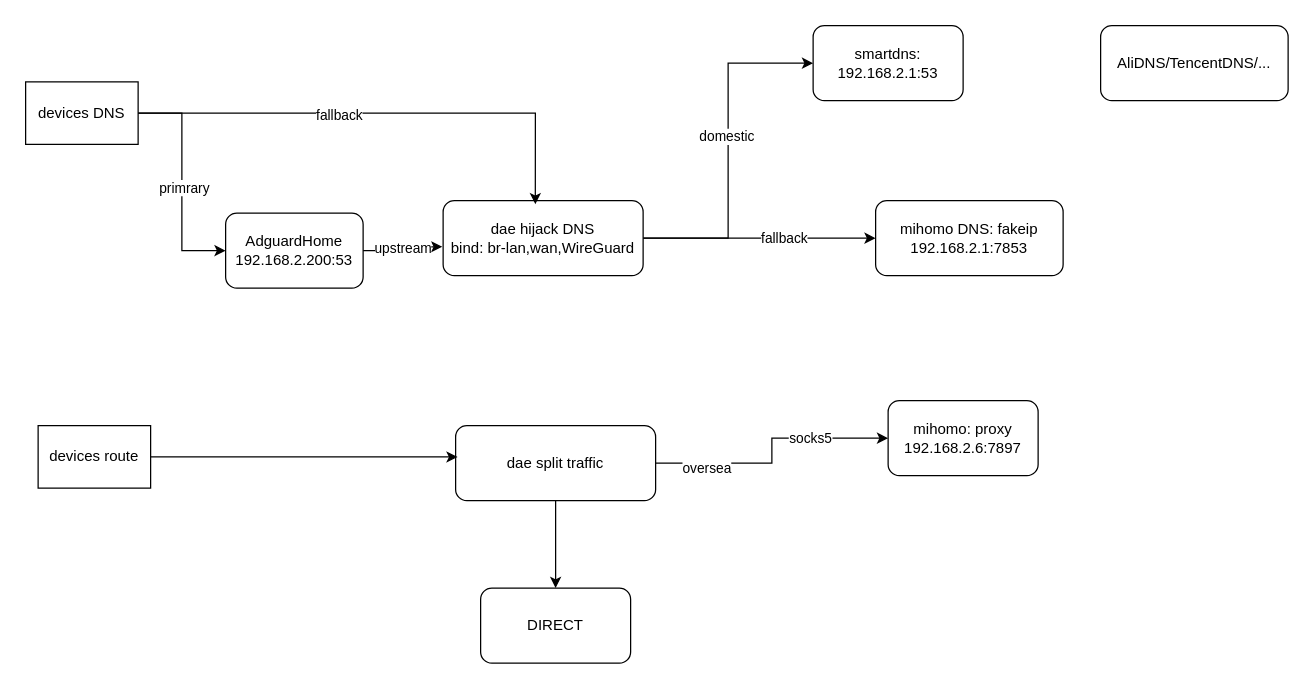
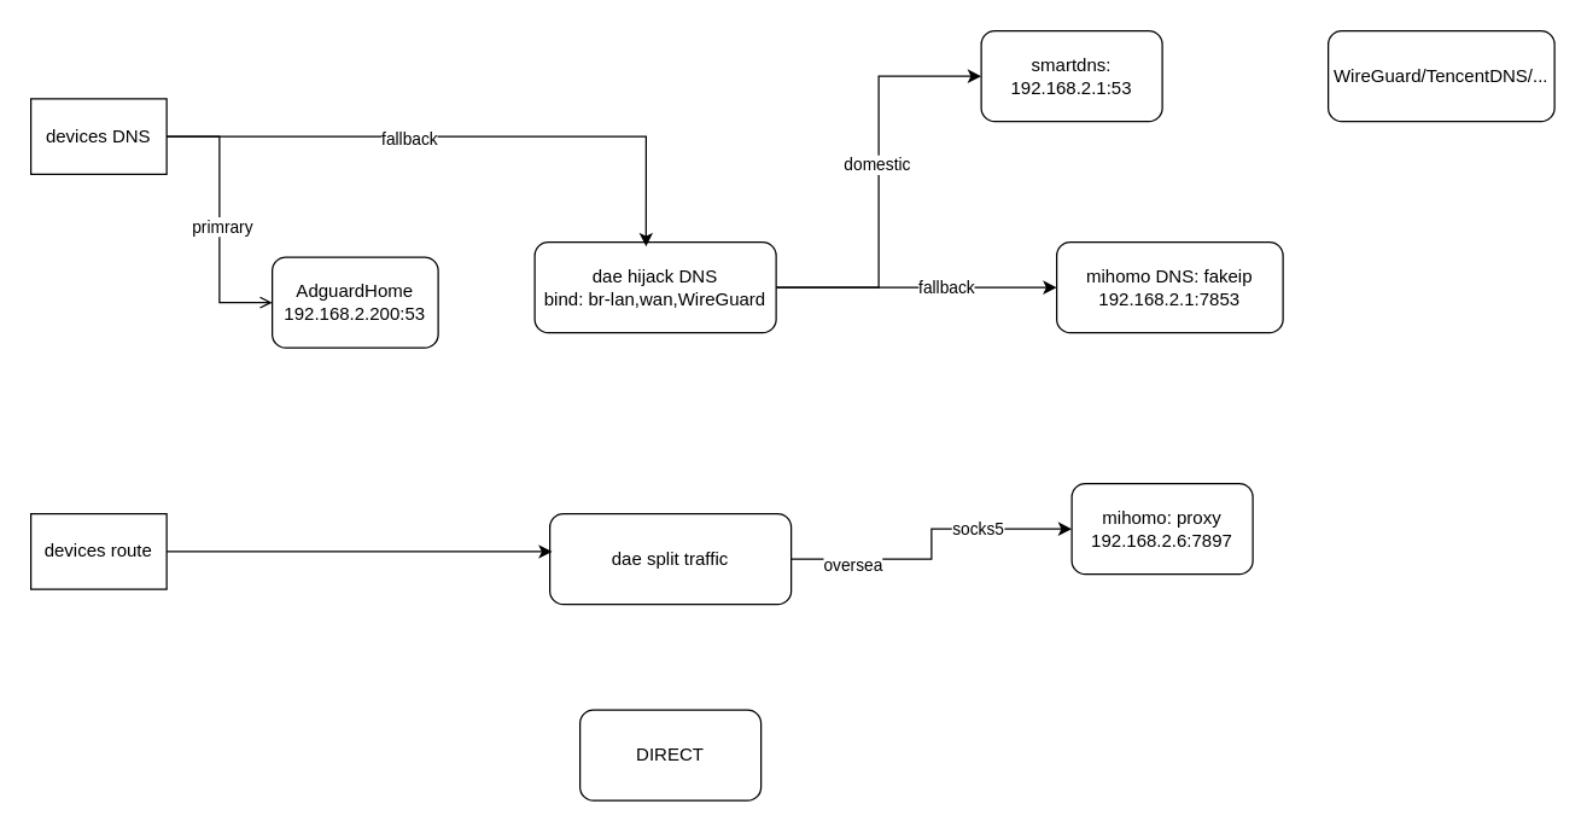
  <mxCell id="0" />
  <mxCell id="1" parent="0" />
  <mxCell id="2" value="smartdns:&lt;div&gt;192.168.2.1:53&lt;/div&gt;" style="rounded=1;whiteSpace=wrap;html=1;" parent="1" vertex="1"><mxGeometry x="650" y="20" width="120" height="60" as="geometry" /></mxCell>
- <mxCell id="3" value="&lt;div&gt;AliDNS/TencentDNS/...&lt;/div&gt;" style="rounded=1;whiteSpace=wrap;html=1;" parent="1" vertex="1"><mxGeometry x="880" y="20" width="150" height="60" as="geometry" /></mxCell>
+ <mxCell id="3" value="&lt;div&gt;WireGuard/TencentDNS/...&lt;/div&gt;" style="rounded=1;whiteSpace=wrap;html=1;" parent="1" vertex="1"><mxGeometry x="880" y="20" width="150" height="60" as="geometry" /></mxCell>
  <mxCell id="4" value="mihomo DNS: fakeip&lt;div&gt;192.168.2.1:7853&lt;/div&gt;" style="rounded=1;whiteSpace=wrap;html=1;" parent="1" vertex="1"><mxGeometry x="700" y="160" width="150" height="60" as="geometry" /></mxCell>
- <mxCell id="5" style="edgeStyle=orthogonalEdgeStyle;rounded=0;orthogonalLoop=1;jettySize=auto;html=1;entryX=0;entryY=0.5;entryDx=0;entryDy=0;" edge="1" parent="1" source="7" target="8"><mxGeometry relative="1" as="geometry" /></mxCell>
+ <mxCell id="5" style="edgeStyle=orthogonalEdgeStyle;rounded=0;orthogonalLoop=1;jettySize=auto;html=1;entryX=0;entryY=0.5;entryDx=0;entryDy=0;endArrow=open;" edge="1" parent="1" source="7" target="8"><mxGeometry relative="1" as="geometry" /></mxCell>
  <mxCell id="6" value="primrary" style="edgeLabel;html=1;align=center;verticalAlign=middle;resizable=0;points=[];" vertex="1" connectable="0" parent="5"><mxGeometry x="0.044" y="1" relative="1" as="geometry"><mxPoint as="offset" /></mxGeometry></mxCell>
  <mxCell id="7" value="devices DNS" style="rounded=0;whiteSpace=wrap;html=1;" vertex="1" parent="1"><mxGeometry x="20" y="65" width="90" height="50" as="geometry" /></mxCell>
  <mxCell id="8" value="AdguardHome&lt;div&gt;192.168.2.200:53&lt;/div&gt;" style="rounded=1;whiteSpace=wrap;html=1;" vertex="1" parent="1"><mxGeometry x="180" y="170" width="110" height="60" as="geometry" /></mxCell>
  <mxCell id="9" style="edgeStyle=orthogonalEdgeStyle;rounded=0;orthogonalLoop=1;jettySize=auto;html=1;entryX=0;entryY=0.5;entryDx=0;entryDy=0;" edge="1" parent="1" source="13" target="2"><mxGeometry relative="1" as="geometry" /></mxCell>
  <mxCell id="10" value="domestic" style="edgeLabel;html=1;align=center;verticalAlign=middle;resizable=0;points=[];" vertex="1" connectable="0" parent="9"><mxGeometry x="0.087" y="2" relative="1" as="geometry"><mxPoint as="offset" /></mxGeometry></mxCell>
  <mxCell id="11" style="edgeStyle=orthogonalEdgeStyle;rounded=0;orthogonalLoop=1;jettySize=auto;html=1;entryX=0;entryY=0.5;entryDx=0;entryDy=0;" edge="1" parent="1" source="13" target="4"><mxGeometry relative="1" as="geometry" /></mxCell>
  <mxCell id="12" value="fallback" style="edgeLabel;html=1;align=center;verticalAlign=middle;resizable=0;points=[];" vertex="1" connectable="0" parent="11"><mxGeometry x="0.2" y="1" relative="1" as="geometry"><mxPoint as="offset" /></mxGeometry></mxCell>
  <mxCell id="13" value="dae hijack DNS&lt;div&gt;bind: br-lan,wan,WireGuard&lt;/div&gt;" style="rounded=1;whiteSpace=wrap;html=1;" vertex="1" parent="1"><mxGeometry x="354" y="160" width="160" height="60" as="geometry" /></mxCell>
- <mxCell id="14" style="edgeStyle=orthogonalEdgeStyle;rounded=0;orthogonalLoop=1;jettySize=auto;html=1;entryX=-0.004;entryY=0.615;entryDx=0;entryDy=0;entryPerimeter=0;" edge="1" parent="1" source="8" target="13"><mxGeometry relative="1" as="geometry" /></mxCell>
- <mxCell id="15" value="upstream" style="edgeLabel;html=1;align=center;verticalAlign=middle;resizable=0;points=[];" vertex="1" connectable="0" parent="14"><mxGeometry x="0.039" y="-1" relative="1" as="geometry"><mxPoint as="offset" /></mxGeometry></mxCell>
  <mxCell id="16" style="edgeStyle=orthogonalEdgeStyle;rounded=0;orthogonalLoop=1;jettySize=auto;html=1;entryX=0.461;entryY=0.048;entryDx=0;entryDy=0;entryPerimeter=0;" edge="1" parent="1" source="7" target="13"><mxGeometry relative="1" as="geometry" /></mxCell>
  <mxCell id="17" value="fallback" style="edgeLabel;html=1;align=center;verticalAlign=middle;resizable=0;points=[];" vertex="1" connectable="0" parent="16"><mxGeometry x="-0.183" y="-1" relative="1" as="geometry"><mxPoint as="offset" /></mxGeometry></mxCell>
- <mxCell id="18" value="devices route" style="rounded=0;whiteSpace=wrap;html=1;" vertex="1" parent="1"><mxGeometry x="30" y="340" width="90" height="50" as="geometry" /></mxCell>
+ <mxCell id="18" value="devices route" style="rounded=0;whiteSpace=wrap;html=1;" vertex="1" parent="1"><mxGeometry x="20" y="340" width="90" height="50" as="geometry" /></mxCell>
  <mxCell id="19" style="edgeStyle=orthogonalEdgeStyle;rounded=0;orthogonalLoop=1;jettySize=auto;html=1;entryX=0;entryY=0.5;entryDx=0;entryDy=0;" edge="1" parent="1" source="23" target="25"><mxGeometry relative="1" as="geometry" /></mxCell>
  <mxCell id="20" value="socks5" style="edgeLabel;html=1;align=center;verticalAlign=middle;resizable=0;points=[];" vertex="1" connectable="0" parent="19"><mxGeometry x="0.389" y="1" relative="1" as="geometry"><mxPoint as="offset" /></mxGeometry></mxCell>
  <mxCell id="21" value="oversea" style="edgeLabel;html=1;align=center;verticalAlign=middle;resizable=0;points=[];" vertex="1" connectable="0" parent="19"><mxGeometry x="-0.611" y="-3" relative="1" as="geometry"><mxPoint as="offset" /></mxGeometry></mxCell>
- <mxCell id="22" style="edgeStyle=orthogonalEdgeStyle;rounded=0;orthogonalLoop=1;jettySize=auto;html=1;entryX=0.5;entryY=0;entryDx=0;entryDy=0;" edge="1" parent="1" source="23" target="26"><mxGeometry relative="1" as="geometry" /></mxCell>
  <mxCell id="23" value="dae split traffic" style="rounded=1;whiteSpace=wrap;html=1;" vertex="1" parent="1"><mxGeometry x="364" y="340" width="160" height="60" as="geometry" /></mxCell>
  <mxCell id="24" style="edgeStyle=orthogonalEdgeStyle;rounded=0;orthogonalLoop=1;jettySize=auto;html=1;entryX=0.01;entryY=0.418;entryDx=0;entryDy=0;entryPerimeter=0;" edge="1" parent="1" source="18" target="23"><mxGeometry relative="1" as="geometry" /></mxCell>
  <mxCell id="25" value="mihomo: proxy&lt;div&gt;192.168.2.6:7897&lt;/div&gt;" style="rounded=1;whiteSpace=wrap;html=1;" vertex="1" parent="1"><mxGeometry x="710" y="320" width="120" height="60" as="geometry" /></mxCell>
  <mxCell id="26" value="DIRECT" style="rounded=1;whiteSpace=wrap;html=1;" vertex="1" parent="1"><mxGeometry x="384" y="470" width="120" height="60" as="geometry" /></mxCell>
